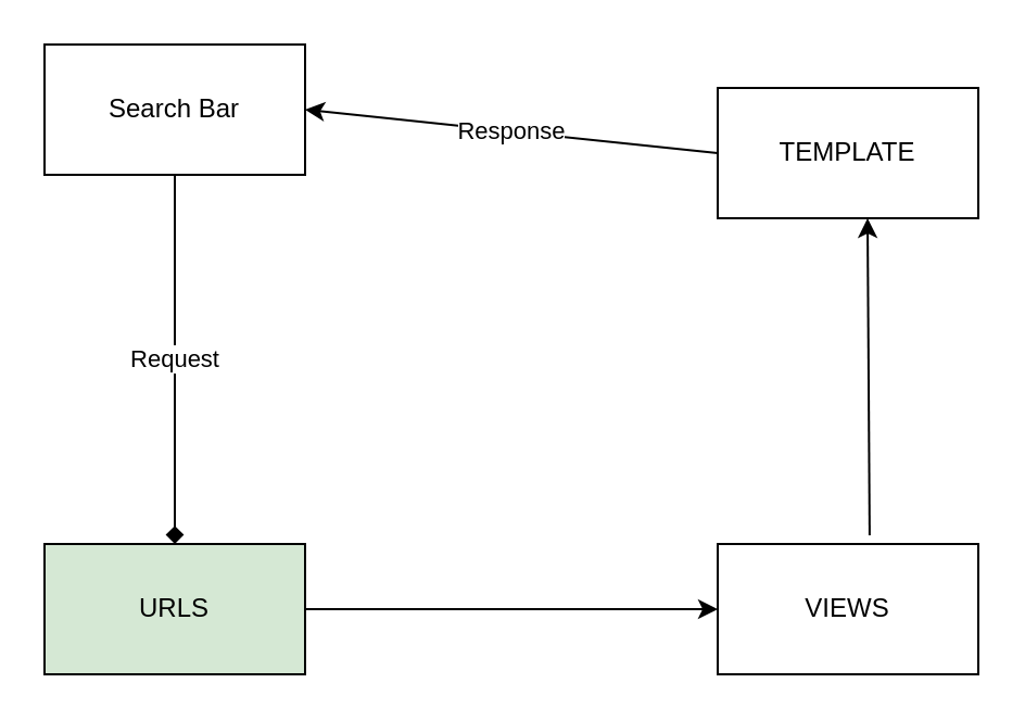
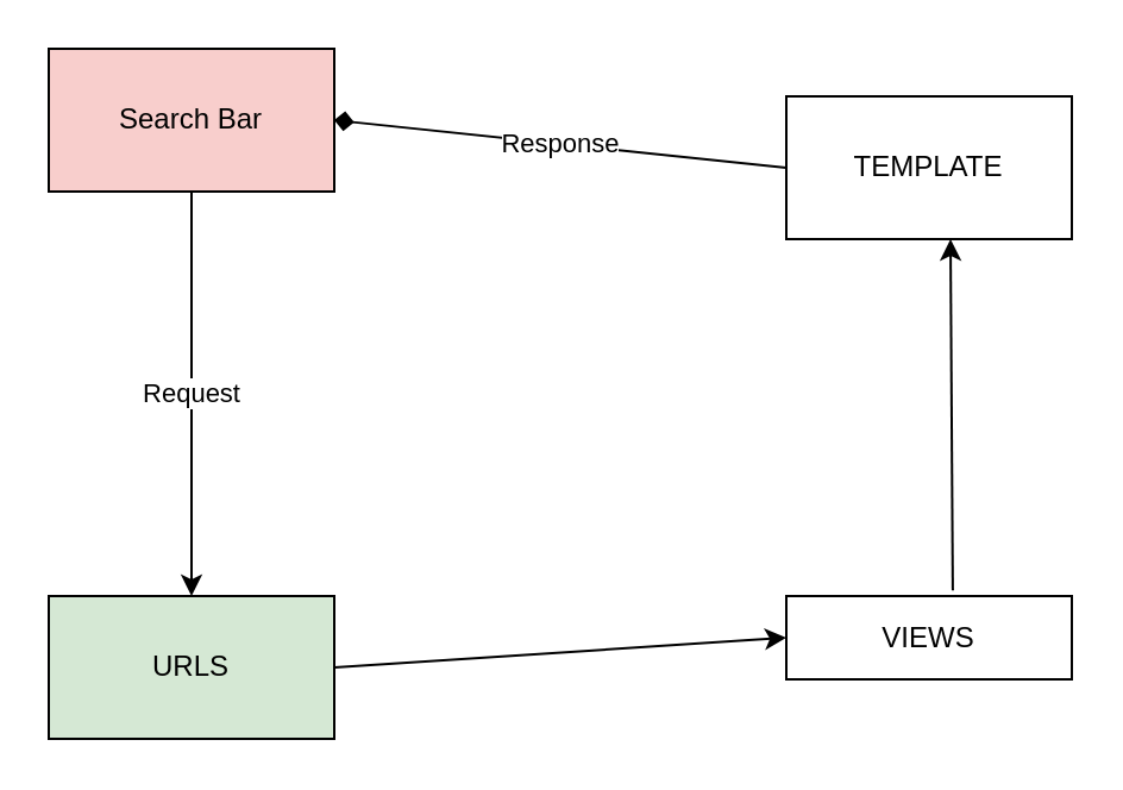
  <mxCell id="0" />
  <mxCell id="1" parent="0" />
- <mxCell id="2" value="Search Bar" style="rounded=0;whiteSpace=wrap;html=1;" vertex="1" parent="1"><mxGeometry x="20" y="20" width="120" height="60" as="geometry" /></mxCell>
+ <mxCell id="2" value="Search Bar" style="rounded=0;whiteSpace=wrap;html=1;fillColor=#f8cecc;" vertex="1" parent="1"><mxGeometry x="20" y="20" width="120" height="60" as="geometry" /></mxCell>
  <mxCell id="3" value="URLS" style="rounded=0;whiteSpace=wrap;html=1;fillColor=#d5e8d4;" vertex="1" parent="1"><mxGeometry x="20" y="250" width="120" height="60" as="geometry" /></mxCell>
- <mxCell id="4" value="VIEWS" style="rounded=0;whiteSpace=wrap;html=1;" vertex="1" parent="1"><mxGeometry x="330" y="250" width="120" height="60" as="geometry" /></mxCell>
+ <mxCell id="4" value="VIEWS" style="rounded=0;whiteSpace=wrap;html=1;" vertex="1" parent="1"><mxGeometry x="330" y="250" width="120" height="35" as="geometry" /></mxCell>
  <mxCell id="5" value="TEMPLATE" style="rounded=0;whiteSpace=wrap;html=1;" vertex="1" parent="1"><mxGeometry x="330" y="40" width="120" height="60" as="geometry" /></mxCell>
- <mxCell id="6" value="Request" style="endArrow=diamond;html=1;rounded=0;exitX=0.5;exitY=1;exitDx=0;exitDy=0;entryX=0.5;entryY=0;entryDx=0;entryDy=0;" edge="1" parent="1" source="2" target="3"><mxGeometry width="50" height="50" relative="1" as="geometry"><mxPoint x="280" y="270" as="sourcePoint" /><mxPoint x="330" y="220" as="targetPoint" /></mxGeometry></mxCell>
+ <mxCell id="6" value="Request" style="endArrow=classic;html=1;rounded=0;exitX=0.5;exitY=1;exitDx=0;exitDy=0;entryX=0.5;entryY=0;entryDx=0;entryDy=0;" edge="1" parent="1" source="2" target="3"><mxGeometry width="50" height="50" relative="1" as="geometry"><mxPoint x="280" y="270" as="sourcePoint" /><mxPoint x="330" y="220" as="targetPoint" /></mxGeometry></mxCell>
  <mxCell id="7" value="" style="endArrow=classic;html=1;rounded=0;entryX=0;entryY=0.5;entryDx=0;entryDy=0;exitX=1;exitY=0.5;exitDx=0;exitDy=0;" edge="1" parent="1" source="3" target="4"><mxGeometry width="50" height="50" relative="1" as="geometry"><mxPoint x="150" y="290" as="sourcePoint" /><mxPoint x="157" y="456" as="targetPoint" /></mxGeometry></mxCell>
  <mxCell id="8" value="" style="endArrow=classic;html=1;rounded=0;exitX=0.583;exitY=-0.067;exitDx=0;exitDy=0;exitPerimeter=0;entryX=0.575;entryY=1;entryDx=0;entryDy=0;entryPerimeter=0;" edge="1" parent="1" source="4" target="5"><mxGeometry width="50" height="50" relative="1" as="geometry"><mxPoint x="360" y="200" as="sourcePoint" /><mxPoint x="410" y="150" as="targetPoint" /></mxGeometry></mxCell>
- <mxCell id="9" value="Response" style="endArrow=classic;html=1;rounded=0;exitX=0;exitY=0.5;exitDx=0;exitDy=0;entryX=1;entryY=0.5;entryDx=0;entryDy=0;" edge="1" parent="1" source="5" target="2"><mxGeometry width="50" height="50" relative="1" as="geometry"><mxPoint x="230" y="70" as="sourcePoint" /><mxPoint x="280" y="20" as="targetPoint" /><Array as="points" /></mxGeometry></mxCell>
+ <mxCell id="9" value="Response" style="endArrow=diamond;html=1;rounded=0;exitX=0;exitY=0.5;exitDx=0;exitDy=0;entryX=1;entryY=0.5;entryDx=0;entryDy=0;" edge="1" parent="1" source="5" target="2"><mxGeometry width="50" height="50" relative="1" as="geometry"><mxPoint x="230" y="70" as="sourcePoint" /><mxPoint x="280" y="20" as="targetPoint" /><Array as="points" /></mxGeometry></mxCell>
